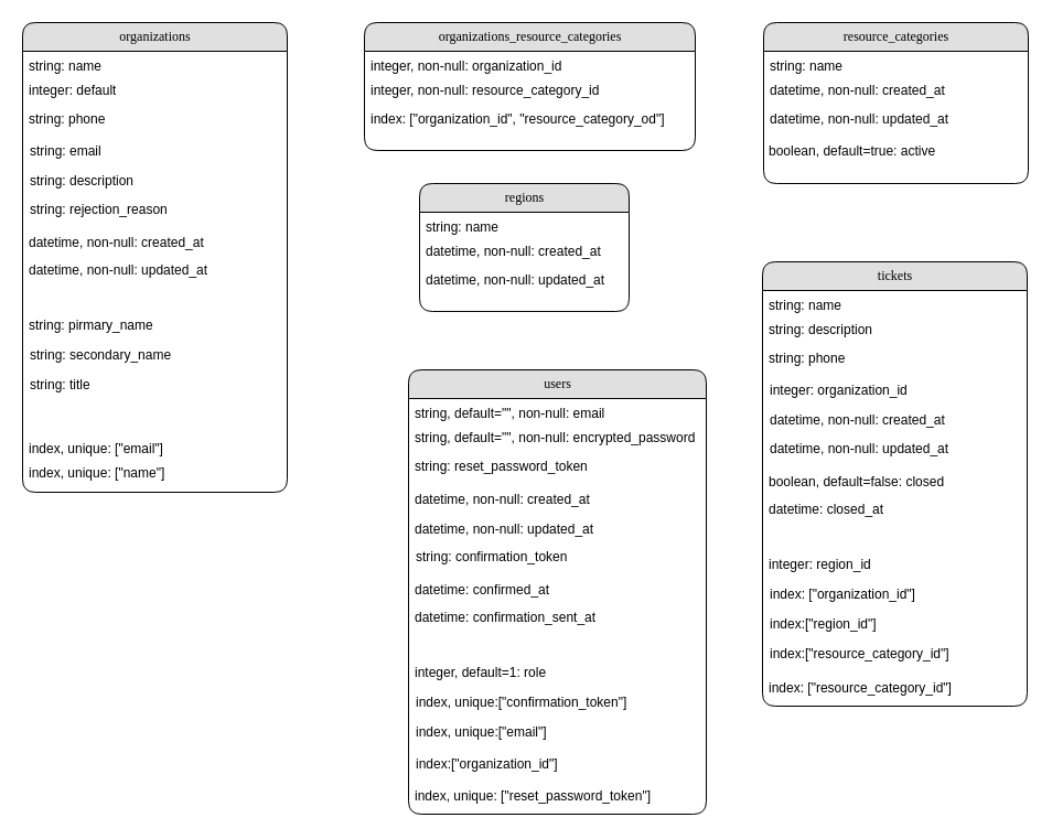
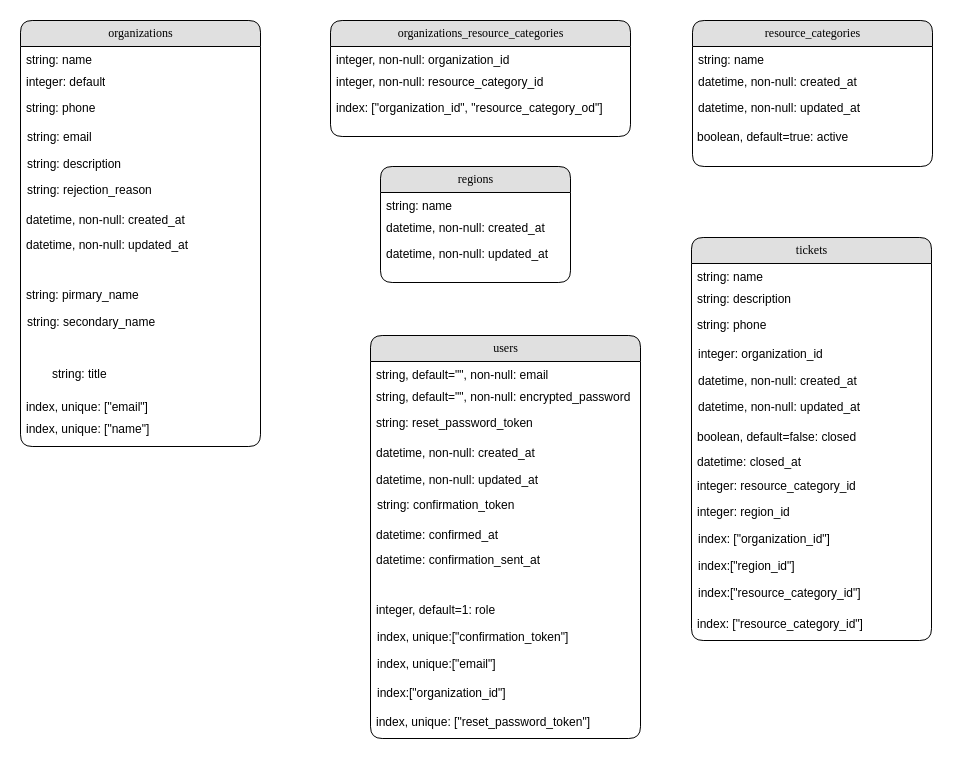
  <mxCell id="0" />
  <mxCell id="1" parent="0" />
  <mxCell id="2" value="organizations" style="swimlane;html=1;fontStyle=0;childLayout=stackLayout;horizontal=1;startSize=26;fillColor=#e0e0e0;horizontalStack=0;resizeParent=1;resizeLast=0;collapsible=1;marginBottom=0;swimlaneFillColor=#ffffff;align=center;rounded=1;shadow=0;comic=0;labelBackgroundColor=none;strokeWidth=1;fontFamily=Verdana;fontSize=12;movable=1;resizable=1;rotatable=1;deletable=1;editable=1;locked=0;connectable=1;" parent="1" vertex="1"><mxGeometry x="20" y="20" width="240" height="426" as="geometry" /></mxCell>
  <mxCell id="3" value="string: name" style="text;html=1;strokeColor=none;fillColor=none;spacingLeft=4;spacingRight=4;whiteSpace=wrap;overflow=hidden;rotatable=0;points=[[0,0.5],[1,0.5]];portConstraint=eastwest;" parent="2" vertex="1"><mxGeometry y="26" width="240" height="22" as="geometry" /></mxCell>
  <mxCell id="4" value="integer: default" style="text;html=1;strokeColor=none;fillColor=none;spacingLeft=4;spacingRight=4;whiteSpace=wrap;overflow=hidden;rotatable=0;points=[[0,0.5],[1,0.5]];portConstraint=eastwest;" parent="2" vertex="1"><mxGeometry y="48" width="240" height="26" as="geometry" /></mxCell>
  <mxCell id="5" value="string: phone" style="text;html=1;strokeColor=none;fillColor=none;spacingLeft=4;spacingRight=4;whiteSpace=wrap;overflow=hidden;rotatable=0;points=[[0,0.5],[1,0.5]];portConstraint=eastwest;" parent="2" vertex="1"><mxGeometry y="74" width="240" height="32" as="geometry" /></mxCell>
  <mxCell id="6" value="string: email" style="text;html=1;strokeColor=none;fillColor=none;spacingLeft=4;spacingRight=4;whiteSpace=wrap;overflow=hidden;rotatable=1;points=[[0,0.5],[1,0.5]];portConstraint=eastwest;movable=1;resizable=1;deletable=1;editable=1;locked=0;connectable=1;" vertex="1" parent="1"><mxGeometry x="21" y="123" width="239" height="23" as="geometry" /></mxCell>
  <mxCell id="7" value="string: description" style="text;html=1;strokeColor=none;fillColor=none;spacingLeft=4;spacingRight=4;whiteSpace=wrap;overflow=hidden;rotatable=0;points=[[0,0.5],[1,0.5]];portConstraint=eastwest;" vertex="1" parent="1"><mxGeometry x="21" y="150" width="209" height="21" as="geometry" /></mxCell>
  <mxCell id="8" value="string: rejection_reason" style="text;html=1;strokeColor=none;fillColor=none;spacingLeft=4;spacingRight=4;whiteSpace=wrap;overflow=hidden;rotatable=0;points=[[0,0.5],[1,0.5]];portConstraint=eastwest;" vertex="1" parent="1"><mxGeometry x="21" y="176" width="219" height="30" as="geometry" /></mxCell>
  <mxCell id="9" value="datetime, non-null: created_at" style="text;html=1;strokeColor=none;fillColor=none;spacingLeft=4;spacingRight=4;whiteSpace=wrap;overflow=hidden;rotatable=0;points=[[0,0.5],[1,0.5]];portConstraint=eastwest;" vertex="1" parent="1"><mxGeometry x="20" y="206" width="210" height="31" as="geometry" /></mxCell>
  <mxCell id="10" value="datetime, non-null: updated_at" style="text;html=1;strokeColor=none;fillColor=none;spacingLeft=4;spacingRight=4;whiteSpace=wrap;overflow=hidden;rotatable=0;points=[[0,0.5],[1,0.5]];portConstraint=eastwest;" vertex="1" parent="1"><mxGeometry x="20" y="231" width="210" height="22" as="geometry" /></mxCell>
  <mxCell id="11" value="string: pirmary_name" style="text;html=1;strokeColor=none;fillColor=none;spacingLeft=4;spacingRight=4;whiteSpace=wrap;overflow=hidden;rotatable=0;points=[[0,0.5],[1,0.5]];portConstraint=eastwest;" vertex="1" parent="1"><mxGeometry x="20" y="281" width="210" height="32" as="geometry" /></mxCell>
  <mxCell id="12" value="string: secondary_name" style="text;html=1;strokeColor=none;fillColor=none;spacingLeft=4;spacingRight=4;whiteSpace=wrap;overflow=hidden;rotatable=0;points=[[0,0.5],[1,0.5]];portConstraint=eastwest;" vertex="1" parent="1"><mxGeometry x="21" y="308" width="209" height="26" as="geometry" /></mxCell>
- <mxCell id="13" value="string: title" style="text;html=1;strokeColor=none;fillColor=none;spacingLeft=4;spacingRight=4;whiteSpace=wrap;overflow=hidden;rotatable=0;points=[[0,0.5],[1,0.5]];portConstraint=eastwest;" vertex="1" parent="1"><mxGeometry x="21" y="335" width="209" height="21" as="geometry" /></mxCell>
+ <mxCell id="13" value="string: title" style="text;html=1;strokeColor=none;fillColor=none;spacingLeft=4;spacingRight=4;whiteSpace=wrap;overflow=hidden;rotatable=0;points=[[0,0.5],[1,0.5]];portConstraint=eastwest;" vertex="1" parent="1"><mxGeometry x="46" y="360" width="209" height="21" as="geometry" /></mxCell>
  <mxCell id="14" value="index, unique: [&quot;email&quot;]" style="text;html=1;strokeColor=none;fillColor=none;spacingLeft=4;spacingRight=4;whiteSpace=wrap;overflow=hidden;rotatable=0;points=[[0,0.5],[1,0.5]];portConstraint=eastwest;" vertex="1" parent="1"><mxGeometry x="20" y="393" width="210" height="31" as="geometry" /></mxCell>
  <mxCell id="15" value="index, unique: [&quot;name&quot;]" style="text;html=1;strokeColor=none;fillColor=none;spacingLeft=4;spacingRight=4;whiteSpace=wrap;overflow=hidden;rotatable=0;points=[[0,0.5],[1,0.5]];portConstraint=eastwest;" vertex="1" parent="1"><mxGeometry x="20" y="415" width="240" height="31" as="geometry" /></mxCell>
  <mxCell id="16" value="organizations_resource_categories" style="swimlane;html=1;fontStyle=0;childLayout=stackLayout;horizontal=1;startSize=26;fillColor=#e0e0e0;horizontalStack=0;resizeParent=1;resizeLast=0;collapsible=1;marginBottom=0;swimlaneFillColor=#ffffff;align=center;rounded=1;shadow=0;comic=0;labelBackgroundColor=none;strokeWidth=1;fontFamily=Verdana;fontSize=12" vertex="1" parent="1"><mxGeometry x="330" y="20" width="300" height="116" as="geometry" /></mxCell>
  <mxCell id="17" value="integer, non-null: organization_id" style="text;html=1;strokeColor=none;fillColor=none;spacingLeft=4;spacingRight=4;whiteSpace=wrap;overflow=hidden;rotatable=0;points=[[0,0.5],[1,0.5]];portConstraint=eastwest;" vertex="1" parent="16"><mxGeometry y="26" width="300" height="22" as="geometry" /></mxCell>
  <mxCell id="18" value="integer, non-null: resource_category_id" style="text;html=1;strokeColor=none;fillColor=none;spacingLeft=4;spacingRight=4;whiteSpace=wrap;overflow=hidden;rotatable=0;points=[[0,0.5],[1,0.5]];portConstraint=eastwest;" vertex="1" parent="16"><mxGeometry y="48" width="300" height="26" as="geometry" /></mxCell>
  <mxCell id="19" value="index:&amp;nbsp;[&quot;organization_id&quot;, &quot;resource_category_od&quot;]" style="text;html=1;strokeColor=none;fillColor=none;spacingLeft=4;spacingRight=4;whiteSpace=wrap;overflow=hidden;rotatable=0;points=[[0,0.5],[1,0.5]];portConstraint=eastwest;" vertex="1" parent="16"><mxGeometry y="74" width="300" height="32" as="geometry" /></mxCell>
  <mxCell id="20" value="regions" style="swimlane;html=1;fontStyle=0;childLayout=stackLayout;horizontal=1;startSize=26;fillColor=#e0e0e0;horizontalStack=0;resizeParent=1;resizeLast=0;collapsible=1;marginBottom=0;swimlaneFillColor=#ffffff;align=center;rounded=1;shadow=0;comic=0;labelBackgroundColor=none;strokeWidth=1;fontFamily=Verdana;fontSize=12" vertex="1" parent="1"><mxGeometry x="380" y="166" width="190" height="116" as="geometry" /></mxCell>
  <mxCell id="21" value="string: name" style="text;html=1;strokeColor=none;fillColor=none;spacingLeft=4;spacingRight=4;whiteSpace=wrap;overflow=hidden;rotatable=0;points=[[0,0.5],[1,0.5]];portConstraint=eastwest;" vertex="1" parent="20"><mxGeometry y="26" width="190" height="22" as="geometry" /></mxCell>
  <mxCell id="22" value="datetime, non-null: created_at" style="text;html=1;strokeColor=none;fillColor=none;spacingLeft=4;spacingRight=4;whiteSpace=wrap;overflow=hidden;rotatable=0;points=[[0,0.5],[1,0.5]];portConstraint=eastwest;" vertex="1" parent="20"><mxGeometry y="48" width="190" height="26" as="geometry" /></mxCell>
  <mxCell id="23" value="datetime, non-null: updated_at" style="text;html=1;strokeColor=none;fillColor=none;spacingLeft=4;spacingRight=4;whiteSpace=wrap;overflow=hidden;rotatable=0;points=[[0,0.5],[1,0.5]];portConstraint=eastwest;" vertex="1" parent="20"><mxGeometry y="74" width="190" height="32" as="geometry" /></mxCell>
  <mxCell id="24" value="resource_categories" style="swimlane;html=1;fontStyle=0;childLayout=stackLayout;horizontal=1;startSize=26;fillColor=#e0e0e0;horizontalStack=0;resizeParent=1;resizeLast=0;collapsible=1;marginBottom=0;swimlaneFillColor=#ffffff;align=center;rounded=1;shadow=0;comic=0;labelBackgroundColor=none;strokeWidth=1;fontFamily=Verdana;fontSize=12;movable=1;resizable=1;rotatable=1;deletable=1;editable=1;locked=0;connectable=1;" vertex="1" parent="1"><mxGeometry x="692" y="20" width="240" height="146" as="geometry" /></mxCell>
  <mxCell id="25" value="string: name" style="text;html=1;strokeColor=none;fillColor=none;spacingLeft=4;spacingRight=4;whiteSpace=wrap;overflow=hidden;rotatable=0;points=[[0,0.5],[1,0.5]];portConstraint=eastwest;" vertex="1" parent="24"><mxGeometry y="26" width="240" height="22" as="geometry" /></mxCell>
  <mxCell id="26" value="datetime, non-null: created_at" style="text;html=1;strokeColor=none;fillColor=none;spacingLeft=4;spacingRight=4;whiteSpace=wrap;overflow=hidden;rotatable=0;points=[[0,0.5],[1,0.5]];portConstraint=eastwest;" vertex="1" parent="24"><mxGeometry y="48" width="240" height="26" as="geometry" /></mxCell>
  <mxCell id="27" value="datetime, non-null: updated_at" style="text;html=1;strokeColor=none;fillColor=none;spacingLeft=4;spacingRight=4;whiteSpace=wrap;overflow=hidden;rotatable=0;points=[[0,0.5],[1,0.5]];portConstraint=eastwest;" vertex="1" parent="24"><mxGeometry y="74" width="240" height="32" as="geometry" /></mxCell>
  <mxCell id="28" value="boolean, default=true: active" style="text;html=1;strokeColor=none;fillColor=none;spacingLeft=4;spacingRight=4;whiteSpace=wrap;overflow=hidden;rotatable=1;points=[[0,0.5],[1,0.5]];portConstraint=eastwest;movable=1;resizable=1;deletable=1;editable=1;locked=0;connectable=1;" vertex="1" parent="1"><mxGeometry x="691" y="123" width="239" height="23" as="geometry" /></mxCell>
  <mxCell id="29" value="tickets" style="swimlane;html=1;fontStyle=0;childLayout=stackLayout;horizontal=1;startSize=26;fillColor=#e0e0e0;horizontalStack=0;resizeParent=1;resizeLast=0;collapsible=1;marginBottom=0;swimlaneFillColor=#ffffff;align=center;rounded=1;shadow=0;comic=0;labelBackgroundColor=none;strokeWidth=1;fontFamily=Verdana;fontSize=12;movable=1;resizable=1;rotatable=1;deletable=1;editable=1;locked=0;connectable=1;" vertex="1" parent="1"><mxGeometry x="691" y="237" width="240" height="403" as="geometry" /></mxCell>
  <mxCell id="30" value="string: name" style="text;html=1;strokeColor=none;fillColor=none;spacingLeft=4;spacingRight=4;whiteSpace=wrap;overflow=hidden;rotatable=0;points=[[0,0.5],[1,0.5]];portConstraint=eastwest;" vertex="1" parent="29"><mxGeometry y="26" width="240" height="22" as="geometry" /></mxCell>
  <mxCell id="31" value="string: description" style="text;html=1;strokeColor=none;fillColor=none;spacingLeft=4;spacingRight=4;whiteSpace=wrap;overflow=hidden;rotatable=0;points=[[0,0.5],[1,0.5]];portConstraint=eastwest;" vertex="1" parent="29"><mxGeometry y="48" width="240" height="26" as="geometry" /></mxCell>
  <mxCell id="32" value="string: phone" style="text;html=1;strokeColor=none;fillColor=none;spacingLeft=4;spacingRight=4;whiteSpace=wrap;overflow=hidden;rotatable=0;points=[[0,0.5],[1,0.5]];portConstraint=eastwest;" vertex="1" parent="29"><mxGeometry y="74" width="240" height="32" as="geometry" /></mxCell>
  <mxCell id="33" value="integer: organization_id" style="text;html=1;strokeColor=none;fillColor=none;spacingLeft=4;spacingRight=4;whiteSpace=wrap;overflow=hidden;rotatable=1;points=[[0,0.5],[1,0.5]];portConstraint=eastwest;movable=1;resizable=1;deletable=1;editable=1;locked=0;connectable=1;" vertex="1" parent="1"><mxGeometry x="692" y="340" width="239" height="23" as="geometry" /></mxCell>
  <mxCell id="34" value="datetime, non-null: created_at" style="text;html=1;strokeColor=none;fillColor=none;spacingLeft=4;spacingRight=4;whiteSpace=wrap;overflow=hidden;rotatable=0;points=[[0,0.5],[1,0.5]];portConstraint=eastwest;" vertex="1" parent="1"><mxGeometry x="692" y="367" width="209" height="21" as="geometry" /></mxCell>
  <mxCell id="35" value="datetime, non-null: updated_at" style="text;html=1;strokeColor=none;fillColor=none;spacingLeft=4;spacingRight=4;whiteSpace=wrap;overflow=hidden;rotatable=0;points=[[0,0.5],[1,0.5]];portConstraint=eastwest;" vertex="1" parent="1"><mxGeometry x="692" y="393" width="219" height="30" as="geometry" /></mxCell>
  <mxCell id="36" value="boolean, default=false: closed" style="text;html=1;strokeColor=none;fillColor=none;spacingLeft=4;spacingRight=4;whiteSpace=wrap;overflow=hidden;rotatable=0;points=[[0,0.5],[1,0.5]];portConstraint=eastwest;" vertex="1" parent="1"><mxGeometry x="691" y="423" width="210" height="31" as="geometry" /></mxCell>
  <mxCell id="37" value="datetime: closed_at" style="text;html=1;strokeColor=none;fillColor=none;spacingLeft=4;spacingRight=4;whiteSpace=wrap;overflow=hidden;rotatable=0;points=[[0,0.5],[1,0.5]];portConstraint=eastwest;" vertex="1" parent="1"><mxGeometry x="691" y="448" width="210" height="22" as="geometry" /></mxCell>
+ <mxCell id="38" value="integer: resource_category_id" style="text;html=1;strokeColor=none;fillColor=none;spacingLeft=4;spacingRight=4;whiteSpace=wrap;overflow=hidden;rotatable=0;points=[[0,0.5],[1,0.5]];portConstraint=eastwest;" vertex="1" parent="1"><mxGeometry x="691" y="472" width="240" height="26" as="geometry" /></mxCell>
  <mxCell id="39" value="integer: region_id" style="text;html=1;strokeColor=none;fillColor=none;spacingLeft=4;spacingRight=4;whiteSpace=wrap;overflow=hidden;rotatable=0;points=[[0,0.5],[1,0.5]];portConstraint=eastwest;" vertex="1" parent="1"><mxGeometry x="691" y="498" width="210" height="32" as="geometry" /></mxCell>
  <mxCell id="40" value="index: [&quot;organization_id&quot;]" style="text;html=1;strokeColor=none;fillColor=none;spacingLeft=4;spacingRight=4;whiteSpace=wrap;overflow=hidden;rotatable=0;points=[[0,0.5],[1,0.5]];portConstraint=eastwest;" vertex="1" parent="1"><mxGeometry x="692" y="525" width="209" height="26" as="geometry" /></mxCell>
  <mxCell id="41" value="index:[&quot;region_id&quot;]" style="text;html=1;strokeColor=none;fillColor=none;spacingLeft=4;spacingRight=4;whiteSpace=wrap;overflow=hidden;rotatable=0;points=[[0,0.5],[1,0.5]];portConstraint=eastwest;" vertex="1" parent="1"><mxGeometry x="692" y="552" width="209" height="21" as="geometry" /></mxCell>
  <mxCell id="42" value="index:[&quot;resource_category_id&quot;]" style="text;html=1;strokeColor=none;fillColor=none;spacingLeft=4;spacingRight=4;whiteSpace=wrap;overflow=hidden;rotatable=0;points=[[0,0.5],[1,0.5]];portConstraint=eastwest;" vertex="1" parent="1"><mxGeometry x="692" y="579" width="209" height="29" as="geometry" /></mxCell>
  <mxCell id="43" value="index: [&quot;resource_category_id&quot;]" style="text;html=1;strokeColor=none;fillColor=none;spacingLeft=4;spacingRight=4;whiteSpace=wrap;overflow=hidden;rotatable=0;points=[[0,0.5],[1,0.5]];portConstraint=eastwest;" vertex="1" parent="1"><mxGeometry x="691" y="610" width="210" height="31" as="geometry" /></mxCell>
  <mxCell id="44" value="users" style="swimlane;html=1;fontStyle=0;childLayout=stackLayout;horizontal=1;startSize=26;fillColor=#e0e0e0;horizontalStack=0;resizeParent=1;resizeLast=0;collapsible=1;marginBottom=0;swimlaneFillColor=#ffffff;align=center;rounded=1;shadow=0;comic=0;labelBackgroundColor=none;strokeWidth=1;fontFamily=Verdana;fontSize=12;movable=1;resizable=1;rotatable=1;deletable=1;editable=1;locked=0;connectable=1;" vertex="1" parent="1"><mxGeometry x="370" y="335" width="270" height="403" as="geometry" /></mxCell>
  <mxCell id="45" value="string, default=&quot;&quot;, non-null: email" style="text;html=1;strokeColor=none;fillColor=none;spacingLeft=4;spacingRight=4;whiteSpace=wrap;overflow=hidden;rotatable=0;points=[[0,0.5],[1,0.5]];portConstraint=eastwest;" vertex="1" parent="44"><mxGeometry y="26" width="270" height="22" as="geometry" /></mxCell>
  <mxCell id="46" value="string, default=&quot;&quot;, non-null: encrypted_password" style="text;html=1;strokeColor=none;fillColor=none;spacingLeft=4;spacingRight=4;whiteSpace=wrap;overflow=hidden;rotatable=0;points=[[0,0.5],[1,0.5]];portConstraint=eastwest;" vertex="1" parent="44"><mxGeometry y="48" width="270" height="26" as="geometry" /></mxCell>
  <mxCell id="47" value="string: reset_password_token" style="text;html=1;strokeColor=none;fillColor=none;spacingLeft=4;spacingRight=4;whiteSpace=wrap;overflow=hidden;rotatable=0;points=[[0,0.5],[1,0.5]];portConstraint=eastwest;" vertex="1" parent="44"><mxGeometry y="74" width="270" height="32" as="geometry" /></mxCell>
  <mxCell id="48" value="string: confirmation_token" style="text;html=1;strokeColor=none;fillColor=none;spacingLeft=4;spacingRight=4;whiteSpace=wrap;overflow=hidden;rotatable=0;points=[[0,0.5],[1,0.5]];portConstraint=eastwest;" vertex="1" parent="1"><mxGeometry x="371" y="491" width="219" height="30" as="geometry" /></mxCell>
  <mxCell id="49" value="datetime: confirmed_at" style="text;html=1;strokeColor=none;fillColor=none;spacingLeft=4;spacingRight=4;whiteSpace=wrap;overflow=hidden;rotatable=0;points=[[0,0.5],[1,0.5]];portConstraint=eastwest;" vertex="1" parent="1"><mxGeometry x="370" y="521" width="210" height="31" as="geometry" /></mxCell>
  <mxCell id="50" value="datetime: confirmation_sent_at" style="text;html=1;strokeColor=none;fillColor=none;spacingLeft=4;spacingRight=4;whiteSpace=wrap;overflow=hidden;rotatable=0;points=[[0,0.5],[1,0.5]];portConstraint=eastwest;" vertex="1" parent="1"><mxGeometry x="370" y="546" width="210" height="22" as="geometry" /></mxCell>
  <mxCell id="51" value="integer, default=1: role" style="text;html=1;strokeColor=none;fillColor=none;spacingLeft=4;spacingRight=4;whiteSpace=wrap;overflow=hidden;rotatable=0;points=[[0,0.5],[1,0.5]];portConstraint=eastwest;" vertex="1" parent="1"><mxGeometry x="370" y="596" width="210" height="32" as="geometry" /></mxCell>
  <mxCell id="52" value="index, unique:[&quot;confirmation_token&quot;]" style="text;html=1;strokeColor=none;fillColor=none;spacingLeft=4;spacingRight=4;whiteSpace=wrap;overflow=hidden;rotatable=0;points=[[0,0.5],[1,0.5]];portConstraint=eastwest;" vertex="1" parent="1"><mxGeometry x="371" y="623" width="209" height="26" as="geometry" /></mxCell>
  <mxCell id="53" value="index, unique:[&quot;email&quot;]" style="text;html=1;strokeColor=none;fillColor=none;spacingLeft=4;spacingRight=4;whiteSpace=wrap;overflow=hidden;rotatable=0;points=[[0,0.5],[1,0.5]];portConstraint=eastwest;" vertex="1" parent="1"><mxGeometry x="371" y="650" width="209" height="21" as="geometry" /></mxCell>
  <mxCell id="54" value="index:[&quot;organization_id&quot;]" style="text;html=1;strokeColor=none;fillColor=none;spacingLeft=4;spacingRight=4;whiteSpace=wrap;overflow=hidden;rotatable=0;points=[[0,0.5],[1,0.5]];portConstraint=eastwest;" vertex="1" parent="1"><mxGeometry x="371" y="679" width="209" height="29" as="geometry" /></mxCell>
  <mxCell id="55" value="index, unique: [&quot;reset_password_token&quot;]" style="text;html=1;strokeColor=none;fillColor=none;spacingLeft=4;spacingRight=4;whiteSpace=wrap;overflow=hidden;rotatable=0;points=[[0,0.5],[1,0.5]];portConstraint=eastwest;" vertex="1" parent="1"><mxGeometry x="370" y="708" width="270" height="31" as="geometry" /></mxCell>
  <mxCell id="56" value="datetime, non-null: created_at" style="text;html=1;strokeColor=none;fillColor=none;spacingLeft=4;spacingRight=4;whiteSpace=wrap;overflow=hidden;rotatable=0;points=[[0,0.5],[1,0.5]];portConstraint=eastwest;" vertex="1" parent="1"><mxGeometry x="370" y="439" width="270" height="21" as="geometry" /></mxCell>
  <mxCell id="57" value="datetime, non-null: updated_at" style="text;html=1;strokeColor=none;fillColor=none;spacingLeft=4;spacingRight=4;whiteSpace=wrap;overflow=hidden;rotatable=0;points=[[0,0.5],[1,0.5]];portConstraint=eastwest;" vertex="1" parent="1"><mxGeometry x="370" y="466" width="219" height="30" as="geometry" /></mxCell>
